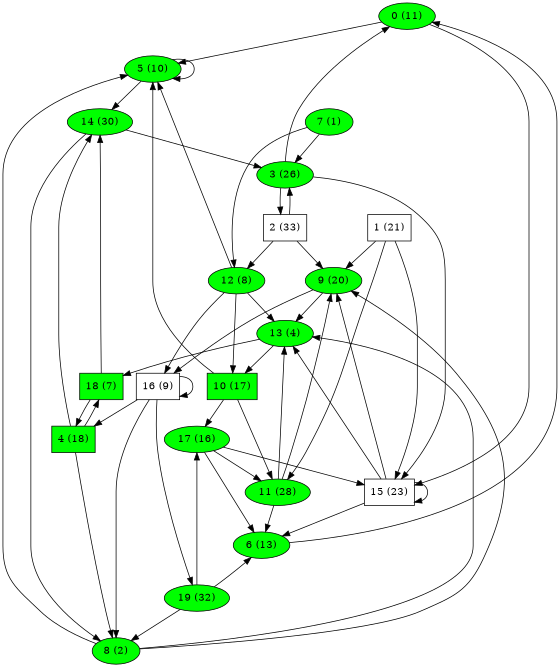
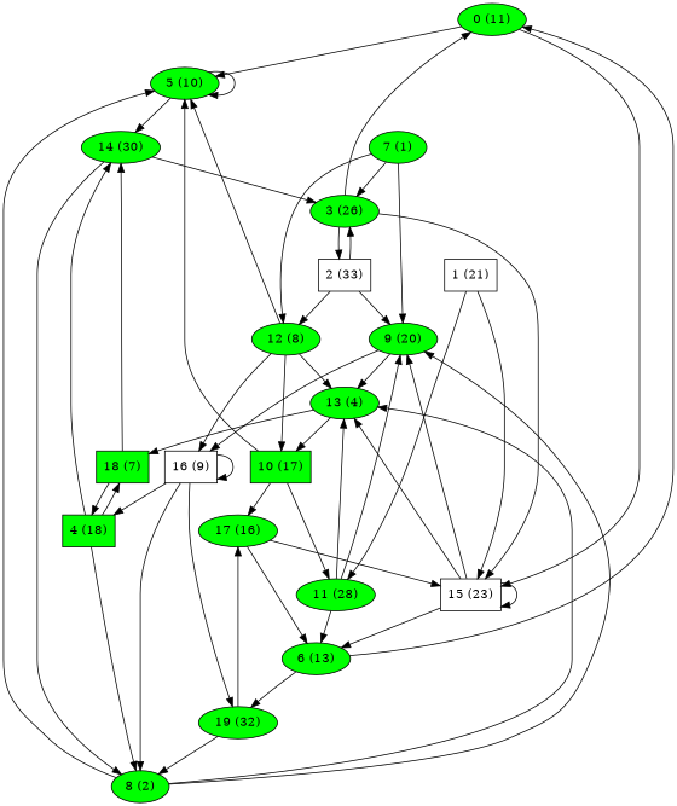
  digraph {
    node [fillcolor=green style=filled]
    0 [label="\N (11)"]
    5 [label="\N (10)"]
    15 [color=black label="\N (23)" shape=polygon fillcolor="" style=""]
    14 [label="\N (30)"]
    9 [label="\N (20)"]
    6 [label="\N (13)"]
    13 [label="\N (4)"]
    3 [label="\N (26)"]
    8 [label="\N (2)"]
    16 [color=black label="\N (9)" shape=polygon fillcolor="" style=""]
    19 [label="\N (32)"]
    10 [label="\N (17)" shape=polygon]
    18 [label="\N (7)" shape=polygon]
    1 [color=black label="\N (21)" shape=polygon fillcolor="" style=""]
    11 [label="\N (28)"]
    4 [label="\N (18)" shape=polygon]
    17 [label="\N (16)"]
    2 [color=black label="\N (33)" shape=polygon fillcolor="" style=""]
    12 [label="\N (8)"]
    7 [label="\N (1)"]
    0 -> 5
    0 -> 15
    5 -> 5
    5 -> 14
    15 -> 15
    15 -> 9
    15 -> 6
    15 -> 13
    14 -> 3
    14 -> 8
    9 -> 13
    9 -> 16
    6 -> 0
-   19 -> 6
+   6 -> 19
    13 -> 10
    13 -> 18
    3 -> 0
    3 -> 15
    3 -> 2
    8 -> 5
    8 -> 9
    8 -> 13
    16 -> 8
    16 -> 16
    16 -> 19
    16 -> 4
    19 -> 8
    19 -> 17
    10 -> 5
    10 -> 11
    10 -> 17
    18 -> 14
    18 -> 4
    1 -> 15
-   1 -> 9
+   7 -> 9
    1 -> 11
    11 -> 9
    11 -> 6
    11 -> 13
    4 -> 14
    4 -> 8
    4 -> 18
    17 -> 15
    17 -> 6
-   17 -> 11
    2 -> 9
    2 -> 3
    2 -> 12
    12 -> 5
    12 -> 13
    12 -> 16
    12 -> 10
    7 -> 3
    7 -> 12
  }
